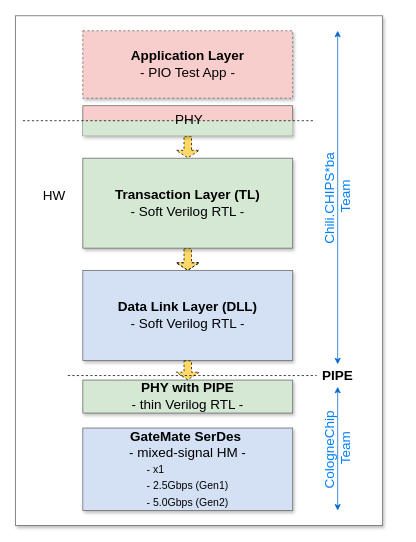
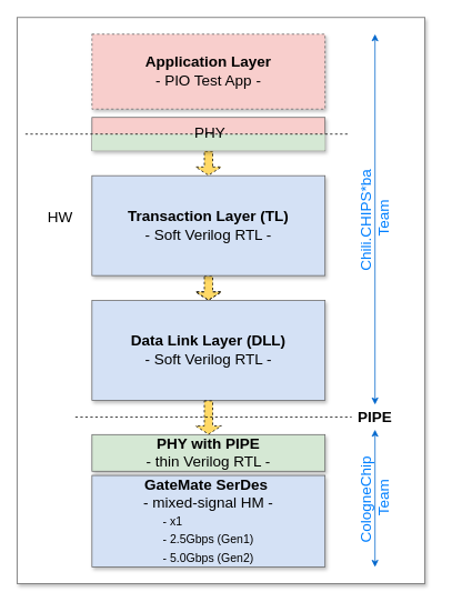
  <mxCell id="0" style=";html=1;" />
  <mxCell id="1" style=";html=1;" parent="0" />
  <mxCell id="2" value="" style="whiteSpace=wrap;html=1;shadow=1;fontSize=18;fillColor=#FFFFFF;strokeColor=#666666;" parent="1" vertex="1"><mxGeometry x="20" y="20" width="490" height="680" as="geometry" /></mxCell>
  <mxCell id="3" style="edgeStyle=orthogonalEdgeStyle;rounded=0;orthogonalLoop=1;jettySize=auto;html=1;exitX=0.25;exitY=0;exitDx=0;exitDy=0;entryX=0.25;entryY=1;entryDx=0;entryDy=0;dashed=1;endArrow=none;endFill=0;shape=flexArrow;endSize=3;startSize=3;fillColor=#FFD966;" parent="1" edge="1"><mxGeometry relative="1" as="geometry"><mxPoint x="249" y="392" as="targetPoint" /></mxGeometry></mxCell>
  <mxCell id="4" style="edgeStyle=orthogonalEdgeStyle;rounded=0;orthogonalLoop=1;jettySize=auto;html=1;exitX=0.75;exitY=0;exitDx=0;exitDy=0;entryX=0.75;entryY=1;entryDx=0;entryDy=0;shape=flexArrow;endSize=3;startSize=3;fillColor=#A680B8;" parent="1" edge="1"><mxGeometry relative="1" as="geometry"><mxPoint x="319" y="392" as="targetPoint" /></mxGeometry></mxCell>
  <mxCell id="5" style="edgeStyle=orthogonalEdgeStyle;rounded=0;orthogonalLoop=1;jettySize=auto;html=1;exitX=0.25;exitY=1;exitDx=0;exitDy=0;entryX=0.25;entryY=0;entryDx=0;entryDy=0;shape=flexArrow;endSize=3;startSize=3;fillColor=#A680B8;" parent="1" edge="1"><mxGeometry relative="1" as="geometry"><mxPoint x="419" y="332" as="targetPoint" /></mxGeometry></mxCell>
  <mxCell id="6" style="edgeStyle=orthogonalEdgeStyle;rounded=0;orthogonalLoop=1;jettySize=auto;html=1;exitX=0.75;exitY=1;exitDx=0;exitDy=0;entryX=0.75;entryY=0;entryDx=0;entryDy=0;dashed=1;endArrow=none;endFill=0;shape=flexArrow;endSize=3;startSize=3;fillColor=#FFD966;" parent="1" edge="1"><mxGeometry relative="1" as="geometry"><mxPoint x="489" y="332" as="targetPoint" /></mxGeometry></mxCell>
  <mxCell id="7" style="edgeStyle=orthogonalEdgeStyle;rounded=0;orthogonalLoop=1;jettySize=auto;html=1;exitX=0.25;exitY=1;exitDx=0;exitDy=0;entryX=0.25;entryY=0;entryDx=0;entryDy=0;shape=flexArrow;endSize=3;startSize=3;fillColor=#A680B8;" parent="1" edge="1"><mxGeometry relative="1" as="geometry"><mxPoint x="419" y="422" as="targetPoint" /></mxGeometry></mxCell>
  <mxCell id="8" style="edgeStyle=orthogonalEdgeStyle;rounded=0;orthogonalLoop=1;jettySize=auto;html=1;exitX=0.75;exitY=1;exitDx=0;exitDy=0;entryX=0.75;entryY=0;entryDx=0;entryDy=0;dashed=1;endArrow=none;endFill=0;shape=flexArrow;endSize=3;startSize=3;fillColor=#FFD966;" parent="1" edge="1"><mxGeometry relative="1" as="geometry"><mxPoint x="489" y="422" as="targetPoint" /></mxGeometry></mxCell>
  <mxCell id="9" style="edgeStyle=orthogonalEdgeStyle;rounded=0;orthogonalLoop=1;jettySize=auto;html=1;exitX=0.25;exitY=0;exitDx=0;exitDy=0;entryX=0.25;entryY=1;entryDx=0;entryDy=0;dashed=1;endArrow=none;endFill=0;shape=flexArrow;fillColor=#FFD966;" parent="1" edge="1"><mxGeometry relative="1" as="geometry"><mxPoint x="249" y="302" as="targetPoint" /></mxGeometry></mxCell>
  <mxCell id="10" style="edgeStyle=orthogonalEdgeStyle;rounded=0;orthogonalLoop=1;jettySize=auto;html=1;exitX=0.75;exitY=0;exitDx=0;exitDy=0;entryX=0.75;entryY=1;entryDx=0;entryDy=0;shape=flexArrow;endSize=3;startSize=3;fillColor=#A680B8;" parent="1" edge="1"><mxGeometry relative="1" as="geometry"><mxPoint x="319" y="302" as="targetPoint" /></mxGeometry></mxCell>
  <mxCell id="11" style="edgeStyle=orthogonalEdgeStyle;rounded=0;orthogonalLoop=1;jettySize=auto;html=1;exitX=1;exitY=0.25;exitDx=0;exitDy=0;entryX=0;entryY=0.25;entryDx=0;entryDy=0;dashed=1;shape=flexArrow;endSize=3;startSize=3;fillColor=#FFD966;" parent="1" edge="1"><mxGeometry relative="1" as="geometry"><mxPoint x="354" y="257" as="sourcePoint" /></mxGeometry></mxCell>
  <mxCell id="12" style="edgeStyle=orthogonalEdgeStyle;rounded=0;orthogonalLoop=1;jettySize=auto;html=1;exitX=1;exitY=0.75;exitDx=0;exitDy=0;entryX=0;entryY=0.75;entryDx=0;entryDy=0;shape=flexArrow;endSize=3;startSize=3;fillColor=#A680B8;" parent="1" edge="1"><mxGeometry relative="1" as="geometry"><mxPoint x="354" y="287" as="sourcePoint" /></mxGeometry></mxCell>
  <mxCell id="13" value="HW" style="text;html=1;align=center;verticalAlign=middle;whiteSpace=wrap;rounded=0;fontSize=18;" parent="1" vertex="1"><mxGeometry x="47" y="245" width="50" height="30" as="geometry" /></mxCell>
  <mxCell id="14" value="&lt;b&gt;Application Layer&lt;/b&gt;&lt;div&gt;- PIO Test App -&lt;/div&gt;" style="whiteSpace=wrap;html=1;shadow=1;fontSize=18;fillColor=#F8CECC;strokeColor=#666666;rotation=0;dashed=1;" parent="1" vertex="1"><mxGeometry x="110" y="40" width="280" height="90" as="geometry" /></mxCell>
  <mxCell id="15" style="edgeStyle=orthogonalEdgeStyle;rounded=0;orthogonalLoop=1;jettySize=auto;html=1;exitX=0.5;exitY=0;exitDx=0;exitDy=0;entryX=0.5;entryY=1;entryDx=0;entryDy=0;startArrow=classic;startFill=1;endArrow=none;endFill=0;dashed=1;shape=flexArrow;endSize=3;startSize=3;fillColor=#FFD966;" parent="1" source="18" target="20" edge="1"><mxGeometry relative="1" as="geometry" /></mxCell>
  <mxCell id="16" style="edgeStyle=orthogonalEdgeStyle;rounded=0;orthogonalLoop=1;jettySize=auto;html=1;exitX=0.5;exitY=1;exitDx=0;exitDy=0;dashed=1;shape=flexArrow;endSize=3;startSize=3;fillColor=#FFD966;" parent="1" source="18" target="23" edge="1"><mxGeometry relative="1" as="geometry"><mxPoint x="510" y="405" as="sourcePoint" /><mxPoint x="540.98" y="405.12" as="targetPoint" /></mxGeometry></mxCell>
  <mxCell id="17" value="" style="whiteSpace=wrap;html=1;shadow=1;fontSize=18;fillColor=#F8CECC;strokeColor=#666666;" parent="1" vertex="1"><mxGeometry x="110" y="140" width="280" height="40" as="geometry" /></mxCell>
- <mxCell id="18" value="&lt;b&gt;Transaction Layer (TL)&lt;/b&gt;&lt;br&gt;- Soft Verilog RTL -" style="whiteSpace=wrap;html=1;shadow=1;fontSize=18;fillColor=#D5E8D4;strokeColor=#666666;" parent="1" vertex="1"><mxGeometry x="110" y="210" width="280" height="120" as="geometry" /></mxCell>
+ <mxCell id="18" value="&lt;b&gt;Transaction Layer (TL)&lt;/b&gt;&lt;br&gt;- Soft Verilog RTL -" style="whiteSpace=wrap;html=1;shadow=1;fontSize=18;fillColor=#d4e1f5;strokeColor=#666666;" parent="1" vertex="1"><mxGeometry x="110" y="210" width="280" height="120" as="geometry" /></mxCell>
  <mxCell id="19" value="&lt;div style=&quot;&quot;&gt;&lt;span style=&quot;background-color: transparent; color: light-dark(rgb(0, 0, 0), rgb(255, 255, 255));&quot;&gt;&lt;b&gt;GateMate SerDes&amp;nbsp;&lt;/b&gt;&lt;br&gt;- mixed-signal HM -&lt;/span&gt;&lt;/div&gt;&lt;div&gt;&lt;font style=&quot;font-size: 14px;&quot;&gt;- x1&amp;nbsp; &amp;nbsp; &amp;nbsp; &amp;nbsp; &amp;nbsp; &amp;nbsp; &amp;nbsp; &amp;nbsp; &amp;nbsp; &amp;nbsp; &amp;nbsp;&amp;nbsp;&lt;br&gt;- 2.5Gbps (Gen1)&lt;/font&gt;&lt;/div&gt;&lt;div&gt;&lt;font style=&quot;font-size: 14px;&quot;&gt;- 5.0Gbps (Gen2)&lt;/font&gt;&lt;/div&gt;" style="whiteSpace=wrap;html=1;shadow=1;fontSize=18;fillColor=#D4E1F5;strokeColor=#666666;align=center;" parent="1" vertex="1"><mxGeometry x="110" y="570" width="280" height="110" as="geometry" /></mxCell>
  <mxCell id="20" value="" style="whiteSpace=wrap;html=1;shadow=0;fontSize=18;fillColor=#D5E8D4;strokeColor=none;" parent="1" vertex="1"><mxGeometry x="110" y="160" width="280" height="20" as="geometry" /></mxCell>
  <mxCell id="21" value="PHY" style="text;html=1;align=center;verticalAlign=middle;whiteSpace=wrap;rounded=0;fontSize=18;" parent="1" vertex="1"><mxGeometry x="217" y="144" width="70" height="30" as="geometry" /></mxCell>
  <mxCell id="22" value="" style="endArrow=none;dashed=1;html=1;rounded=0;" parent="1" edge="1"><mxGeometry width="50" height="50" relative="1" as="geometry"><mxPoint x="30" y="160" as="sourcePoint" /><mxPoint x="418" y="160" as="targetPoint" /></mxGeometry></mxCell>
  <mxCell id="23" value="&lt;b&gt;Data Link Layer (DLL)&lt;/b&gt;&lt;br&gt;- Soft Verilog RTL -" style="whiteSpace=wrap;html=1;shadow=1;fontSize=18;fillColor=#d4e1f5;strokeColor=#666666;" vertex="1" parent="1"><mxGeometry x="110" y="360" width="280" height="120" as="geometry" /></mxCell>
- <mxCell id="24" value="&lt;b&gt;PHY with PIPE&lt;/b&gt;&lt;br&gt;- thin Verilog RTL -" style="whiteSpace=wrap;html=1;shadow=1;fontSize=18;fillColor=#D5E8D4;strokeColor=#666666;" vertex="1" parent="1"><mxGeometry x="110" y="506" width="280" height="44" as="geometry" /></mxCell>
+ <mxCell id="24" value="&lt;b&gt;PHY with PIPE&lt;/b&gt;&lt;br&gt;- thin Verilog RTL -" style="whiteSpace=wrap;html=1;shadow=1;fontSize=18;fillColor=#D5E8D4;strokeColor=#666666;" vertex="1" parent="1"><mxGeometry x="110" y="521" width="280" height="44" as="geometry" /></mxCell>
  <mxCell id="25" style="edgeStyle=orthogonalEdgeStyle;rounded=0;orthogonalLoop=1;jettySize=auto;html=1;exitX=0.5;exitY=1;exitDx=0;exitDy=0;dashed=1;shape=flexArrow;endSize=3;startSize=3;fillColor=#FFD966;entryX=0.5;entryY=0;entryDx=0;entryDy=0;" edge="1" parent="1" source="23" target="24"><mxGeometry relative="1" as="geometry"><mxPoint x="250" y="480" as="sourcePoint" /><mxPoint x="250" y="510" as="targetPoint" /></mxGeometry></mxCell>
  <mxCell id="26" value="" style="endArrow=none;dashed=1;html=1;rounded=0;" edge="1" parent="1"><mxGeometry width="50" height="50" relative="1" as="geometry"><mxPoint x="90" y="500" as="sourcePoint" /><mxPoint x="422" y="500" as="targetPoint" /></mxGeometry></mxCell>
  <mxCell id="27" value="&lt;b&gt;PIPE&lt;/b&gt;" style="text;html=1;align=center;verticalAlign=middle;whiteSpace=wrap;rounded=0;fontSize=18;" vertex="1" parent="1"><mxGeometry x="425" y="485" width="50" height="30" as="geometry" /></mxCell>
  <mxCell id="28" value="CologneChip&amp;nbsp;&lt;div&gt;Team&lt;/div&gt;" style="text;html=1;align=center;verticalAlign=middle;whiteSpace=wrap;rounded=0;fontSize=18;rotation=-90;fontColor=#007FFF;" vertex="1" parent="1"><mxGeometry x="393.25" y="572.75" width="113" height="47.5" as="geometry" /></mxCell>
  <mxCell id="29" value="" style="endArrow=classic;html=1;rounded=0;exitX=0.5;exitY=1;exitDx=0;exitDy=0;startArrow=classic;startFill=1;endFill=1;strokeColor=#0066CC;fontColor=#007FFF;" edge="1" parent="1" source="27"><mxGeometry width="50" height="50" relative="1" as="geometry"><mxPoint x="380" y="500" as="sourcePoint" /><mxPoint x="450" y="680" as="targetPoint" /></mxGeometry></mxCell>
  <mxCell id="30" value="Chili.CHIPS*ba&amp;nbsp;&lt;div&gt;Team&lt;/div&gt;" style="text;html=1;align=center;verticalAlign=middle;whiteSpace=wrap;rounded=0;fontSize=18;rotation=-90;fontColor=#007FFF;" vertex="1" parent="1"><mxGeometry x="367" y="236" width="166" height="50" as="geometry" /></mxCell>
  <mxCell id="31" value="" style="endArrow=classic;html=1;rounded=0;startArrow=classic;startFill=1;endFill=1;strokeColor=#0066CC;fontColor=#007FFF;" edge="1" parent="1"><mxGeometry width="50" height="50" relative="1" as="geometry"><mxPoint x="450" y="40" as="sourcePoint" /><mxPoint x="450" y="485" as="targetPoint" /></mxGeometry></mxCell>
